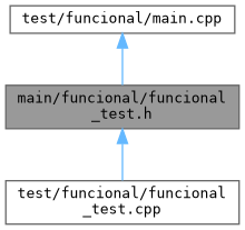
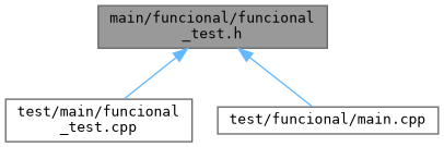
  digraph {
    fontname="DejaVu Sans Mono"
    node [color=grey40 fillcolor=white fontname="DejaVu Sans Mono" fontsize=10 shape=box style=filled]
    edge [color=steelblue1 dir=back fontname="DejaVu Sans Mono" fontsize=10 labelfontname=Helvetica labelfontsize=10 style=solid]
    n1 [color=gray40 fillcolor=grey60 fontcolor=black height=0.2 label="main/funcional/funcional\l_test.h" width=0.4]
-   n2 [height=0.2 label="test/funcional/funcional\l_test.cpp" width=0.4]
+   n2 [height=0.2 label="test/main/funcional\l_test.cpp" width=0.4]
    n3 [height=0.2 label="test/funcional/main.cpp" width=0.4]
    n1 -> n2
-   n3 -> n1
+   n1 -> n3
  }
